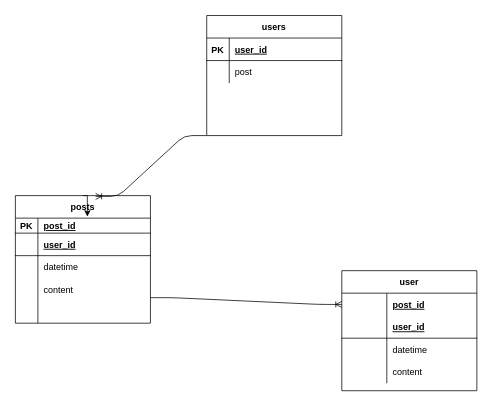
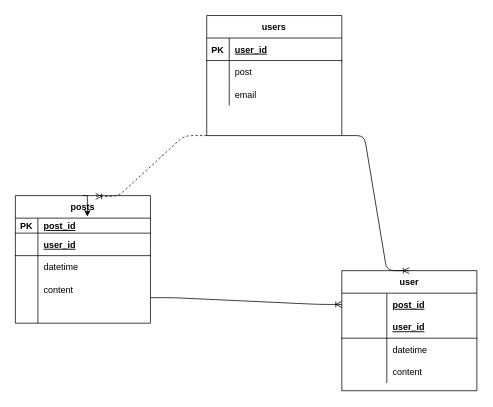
  <mxCell id="0" />
  <mxCell id="1" parent="0" />
  <mxCell id="2" value="users" style="shape=table;startSize=30;container=1;collapsible=1;childLayout=tableLayout;fixedRows=1;rowLines=0;fontStyle=1;align=center;resizeLast=1;" parent="1" vertex="1"><mxGeometry x="275" y="20" width="180" height="160" as="geometry" /></mxCell>
  <mxCell id="3" value="" style="shape=partialRectangle;collapsible=0;dropTarget=0;pointerEvents=0;fillColor=none;top=0;left=0;bottom=1;right=0;points=[[0,0.5],[1,0.5]];portConstraint=eastwest;" parent="2" vertex="1"><mxGeometry y="30" width="180" height="30" as="geometry" /></mxCell>
  <mxCell id="4" value="PK" style="shape=partialRectangle;connectable=0;fillColor=none;top=0;left=0;bottom=0;right=0;fontStyle=1;overflow=hidden;" parent="3" vertex="1"><mxGeometry width="30" height="30" as="geometry"><mxRectangle width="30" height="30" as="alternateBounds" /></mxGeometry></mxCell>
  <mxCell id="5" value="user_id" style="shape=partialRectangle;connectable=0;fillColor=none;top=0;left=0;bottom=0;right=0;align=left;spacingLeft=6;fontStyle=5;overflow=hidden;" parent="3" vertex="1"><mxGeometry x="30" width="150" height="30" as="geometry"><mxRectangle width="150" height="30" as="alternateBounds" /></mxGeometry></mxCell>
  <mxCell id="6" value="" style="shape=partialRectangle;collapsible=0;dropTarget=0;pointerEvents=0;fillColor=none;top=0;left=0;bottom=0;right=0;points=[[0,0.5],[1,0.5]];portConstraint=eastwest;" parent="2" vertex="1"><mxGeometry y="60" width="180" height="30" as="geometry" /></mxCell>
  <mxCell id="7" value="" style="shape=partialRectangle;connectable=0;fillColor=none;top=0;left=0;bottom=0;right=0;editable=1;overflow=hidden;" parent="6" vertex="1"><mxGeometry width="30" height="30" as="geometry"><mxRectangle width="30" height="30" as="alternateBounds" /></mxGeometry></mxCell>
  <mxCell id="8" value="post" style="shape=partialRectangle;connectable=0;fillColor=none;top=0;left=0;bottom=0;right=0;align=left;spacingLeft=6;overflow=hidden;" parent="6" vertex="1"><mxGeometry x="30" width="150" height="30" as="geometry"><mxRectangle width="150" height="30" as="alternateBounds" /></mxGeometry></mxCell>
  <mxCell id="9" value="" style="shape=partialRectangle;collapsible=0;dropTarget=0;pointerEvents=0;fillColor=none;top=0;left=0;bottom=0;right=0;points=[[0,0.5],[1,0.5]];portConstraint=eastwest;" parent="2" vertex="1"><mxGeometry y="90" width="180" height="30" as="geometry" /></mxCell>
  <mxCell id="10" value="" style="shape=partialRectangle;connectable=0;fillColor=none;top=0;left=0;bottom=0;right=0;editable=1;overflow=hidden;" parent="9" vertex="1"><mxGeometry width="30" height="30" as="geometry"><mxRectangle width="30" height="30" as="alternateBounds" /></mxGeometry></mxCell>
+ <mxCell id="11" value="email" style="shape=partialRectangle;connectable=0;fillColor=none;top=0;left=0;bottom=0;right=0;align=left;spacingLeft=6;overflow=hidden;" parent="9" vertex="1"><mxGeometry x="30" width="150" height="30" as="geometry"><mxRectangle width="150" height="30" as="alternateBounds" /></mxGeometry></mxCell>
  <mxCell id="12" value="" style="shape=partialRectangle;collapsible=0;dropTarget=0;pointerEvents=0;fillColor=none;top=0;left=0;bottom=0;right=0;points=[[0,0.5],[1,0.5]];portConstraint=eastwest;" parent="2" vertex="1"><mxGeometry y="120" width="180" height="30" as="geometry" /></mxCell>
  <mxCell id="13" value="" style="shape=partialRectangle;connectable=0;fillColor=none;top=0;left=0;bottom=0;right=0;editable=1;overflow=hidden;" parent="12" vertex="1"><mxGeometry width="30" height="30" as="geometry"><mxRectangle width="30" height="30" as="alternateBounds" /></mxGeometry></mxCell>
  <mxCell id="14" value="user" style="shape=table;startSize=30;container=1;collapsible=1;childLayout=tableLayout;fixedRows=1;rowLines=0;fontStyle=1;align=center;resizeLast=1;" parent="1" vertex="1"><mxGeometry x="455" y="360" width="180" height="160" as="geometry" /></mxCell>
  <mxCell id="15" value="" style="shape=partialRectangle;collapsible=0;dropTarget=0;pointerEvents=0;fillColor=none;top=0;left=0;bottom=0;right=0;points=[[0,0.5],[1,0.5]];portConstraint=eastwest;" parent="14" vertex="1"><mxGeometry y="30" width="180" height="30" as="geometry" /></mxCell>
  <mxCell id="16" value="post_id" style="shape=partialRectangle;connectable=0;fillColor=none;top=0;left=0;bottom=0;right=0;align=left;spacingLeft=6;fontStyle=5;overflow=hidden;" parent="15" vertex="1"><mxGeometry x="60" width="120" height="30" as="geometry"><mxRectangle width="120" height="30" as="alternateBounds" /></mxGeometry></mxCell>
  <mxCell id="17" value="" style="shape=partialRectangle;collapsible=0;dropTarget=0;pointerEvents=0;fillColor=none;top=0;left=0;bottom=1;right=0;points=[[0,0.5],[1,0.5]];portConstraint=eastwest;" parent="14" vertex="1"><mxGeometry y="60" width="180" height="30" as="geometry" /></mxCell>
  <mxCell id="18" value="user_id" style="shape=partialRectangle;connectable=0;fillColor=none;top=0;left=0;bottom=0;right=0;align=left;spacingLeft=6;fontStyle=5;overflow=hidden;" parent="17" vertex="1"><mxGeometry x="60" width="120" height="30" as="geometry"><mxRectangle width="120" height="30" as="alternateBounds" /></mxGeometry></mxCell>
  <mxCell id="19" value="" style="shape=partialRectangle;collapsible=0;dropTarget=0;pointerEvents=0;fillColor=none;top=0;left=0;bottom=0;right=0;points=[[0,0.5],[1,0.5]];portConstraint=eastwest;" parent="14" vertex="1"><mxGeometry y="90" width="180" height="30" as="geometry" /></mxCell>
  <mxCell id="20" value="" style="shape=partialRectangle;connectable=0;fillColor=none;top=0;left=0;bottom=0;right=0;editable=1;overflow=hidden;" parent="19" vertex="1"><mxGeometry width="60" height="30" as="geometry"><mxRectangle width="60" height="30" as="alternateBounds" /></mxGeometry></mxCell>
  <mxCell id="21" value="datetime  " style="shape=partialRectangle;connectable=0;fillColor=none;top=0;left=0;bottom=0;right=0;align=left;spacingLeft=6;overflow=hidden;" parent="19" vertex="1"><mxGeometry x="60" width="120" height="30" as="geometry"><mxRectangle width="120" height="30" as="alternateBounds" /></mxGeometry></mxCell>
  <mxCell id="22" value="" style="shape=partialRectangle;collapsible=0;dropTarget=0;pointerEvents=0;fillColor=none;top=0;left=0;bottom=0;right=0;points=[[0,0.5],[1,0.5]];portConstraint=eastwest;" parent="14" vertex="1"><mxGeometry y="120" width="180" height="30" as="geometry" /></mxCell>
  <mxCell id="23" value="" style="shape=partialRectangle;connectable=0;fillColor=none;top=0;left=0;bottom=0;right=0;editable=1;overflow=hidden;" parent="22" vertex="1"><mxGeometry width="60" height="30" as="geometry"><mxRectangle width="60" height="30" as="alternateBounds" /></mxGeometry></mxCell>
  <mxCell id="24" value="content" style="shape=partialRectangle;connectable=0;fillColor=none;top=0;left=0;bottom=0;right=0;align=left;spacingLeft=6;overflow=hidden;" parent="22" vertex="1"><mxGeometry x="60" width="120" height="30" as="geometry"><mxRectangle width="120" height="30" as="alternateBounds" /></mxGeometry></mxCell>
  <mxCell id="25" value="posts" style="shape=table;startSize=30;container=1;collapsible=1;childLayout=tableLayout;fixedRows=1;rowLines=0;fontStyle=1;align=center;resizeLast=1;" parent="1" vertex="1"><mxGeometry x="20" y="260" width="180" height="170" as="geometry" /></mxCell>
  <mxCell id="26" value="" style="shape=partialRectangle;collapsible=0;dropTarget=0;pointerEvents=0;fillColor=none;top=0;left=0;bottom=1;right=0;points=[[0,0.5],[1,0.5]];portConstraint=eastwest;" parent="25" vertex="1"><mxGeometry y="30" width="180" height="20" as="geometry" /></mxCell>
  <mxCell id="27" value="PK" style="shape=partialRectangle;connectable=0;fillColor=none;top=0;left=0;bottom=0;right=0;fontStyle=1;overflow=hidden;" parent="26" vertex="1"><mxGeometry width="30" height="20" as="geometry"><mxRectangle width="30" height="20" as="alternateBounds" /></mxGeometry></mxCell>
  <mxCell id="28" value="post_id" style="shape=partialRectangle;connectable=0;fillColor=none;top=0;left=0;bottom=0;right=0;align=left;spacingLeft=6;fontStyle=5;overflow=hidden;" parent="26" vertex="1"><mxGeometry x="30" width="150" height="20" as="geometry"><mxRectangle width="150" height="20" as="alternateBounds" /></mxGeometry></mxCell>
  <mxCell id="29" value="" style="shape=partialRectangle;collapsible=0;dropTarget=0;pointerEvents=0;fillColor=none;top=0;left=0;bottom=1;right=0;points=[[0,0.5],[1,0.5]];portConstraint=eastwest;" parent="25" vertex="1"><mxGeometry y="50" width="180" height="30" as="geometry" /></mxCell>
  <mxCell id="30" value="user_id" style="shape=partialRectangle;connectable=0;fillColor=none;top=0;left=0;bottom=0;right=0;align=left;spacingLeft=6;fontStyle=5;overflow=hidden;" parent="29" vertex="1"><mxGeometry x="30" width="150" height="30" as="geometry"><mxRectangle width="150" height="30" as="alternateBounds" /></mxGeometry></mxCell>
  <mxCell id="31" value="" style="shape=partialRectangle;collapsible=0;dropTarget=0;pointerEvents=0;fillColor=none;top=0;left=0;bottom=0;right=0;points=[[0,0.5],[1,0.5]];portConstraint=eastwest;" parent="25" vertex="1"><mxGeometry y="80" width="180" height="30" as="geometry" /></mxCell>
  <mxCell id="32" value="" style="shape=partialRectangle;connectable=0;fillColor=none;top=0;left=0;bottom=0;right=0;editable=1;overflow=hidden;" parent="31" vertex="1"><mxGeometry width="30" height="30" as="geometry"><mxRectangle width="30" height="30" as="alternateBounds" /></mxGeometry></mxCell>
  <mxCell id="33" value="datetime" style="shape=partialRectangle;connectable=0;fillColor=none;top=0;left=0;bottom=0;right=0;align=left;spacingLeft=6;overflow=hidden;" parent="31" vertex="1"><mxGeometry x="30" width="150" height="30" as="geometry"><mxRectangle width="150" height="30" as="alternateBounds" /></mxGeometry></mxCell>
  <mxCell id="34" value="" style="shape=partialRectangle;collapsible=0;dropTarget=0;pointerEvents=0;fillColor=none;top=0;left=0;bottom=0;right=0;points=[[0,0.5],[1,0.5]];portConstraint=eastwest;" parent="25" vertex="1"><mxGeometry y="110" width="180" height="30" as="geometry" /></mxCell>
  <mxCell id="35" value="" style="shape=partialRectangle;connectable=0;fillColor=none;top=0;left=0;bottom=0;right=0;editable=1;overflow=hidden;" parent="34" vertex="1"><mxGeometry width="30" height="30" as="geometry"><mxRectangle width="30" height="30" as="alternateBounds" /></mxGeometry></mxCell>
  <mxCell id="36" value="content" style="shape=partialRectangle;connectable=0;fillColor=none;top=0;left=0;bottom=0;right=0;align=left;spacingLeft=6;overflow=hidden;" parent="34" vertex="1"><mxGeometry x="30" width="150" height="30" as="geometry"><mxRectangle width="150" height="30" as="alternateBounds" /></mxGeometry></mxCell>
  <mxCell id="37" value="" style="shape=partialRectangle;collapsible=0;dropTarget=0;pointerEvents=0;fillColor=none;top=0;left=0;bottom=0;right=0;points=[[0,0.5],[1,0.5]];portConstraint=eastwest;" parent="25" vertex="1"><mxGeometry y="140" width="180" height="30" as="geometry" /></mxCell>
  <mxCell id="38" value="" style="shape=partialRectangle;connectable=0;fillColor=none;top=0;left=0;bottom=0;right=0;editable=1;overflow=hidden;" parent="37" vertex="1"><mxGeometry width="30" height="30" as="geometry"><mxRectangle width="30" height="30" as="alternateBounds" /></mxGeometry></mxCell>
  <mxCell id="39" value="" style="shape=partialRectangle;connectable=0;fillColor=none;top=0;left=0;bottom=0;right=0;align=left;spacingLeft=6;overflow=hidden;" parent="37" vertex="1"><mxGeometry x="30" width="150" height="30" as="geometry"><mxRectangle width="150" height="30" as="alternateBounds" /></mxGeometry></mxCell>
  <mxCell id="40" style="edgeStyle=orthogonalEdgeStyle;rounded=0;orthogonalLoop=1;jettySize=auto;html=1;exitX=0.5;exitY=0;exitDx=0;exitDy=0;entryX=0.533;entryY=-0.1;entryDx=0;entryDy=0;entryPerimeter=0;" parent="25" source="25" target="26" edge="1"><mxGeometry relative="1" as="geometry" /></mxCell>
- <mxCell id="41" value="" style="edgeStyle=entityRelationEdgeStyle;fontSize=12;html=1;endArrow=ERoneToMany;exitX=0;exitY=1;exitDx=0;exitDy=0;entryX=0.594;entryY=0.006;entryDx=0;entryDy=0;entryPerimeter=0;" parent="1" source="2" target="25" edge="1"><mxGeometry width="100" height="100" relative="1" as="geometry"><mxPoint x="280" y="270" as="sourcePoint" /><mxPoint x="380" y="170" as="targetPoint" /></mxGeometry></mxCell>
+ <mxCell id="41" value="" style="edgeStyle=entityRelationEdgeStyle;fontSize=12;html=1;endArrow=ERoneToMany;exitX=0;exitY=1;exitDx=0;exitDy=0;entryX=0.594;entryY=0.006;entryDx=0;entryDy=0;entryPerimeter=0;dashed=1;" parent="1" source="2" target="25" edge="1"><mxGeometry width="100" height="100" relative="1" as="geometry"><mxPoint x="280" y="270" as="sourcePoint" /><mxPoint x="380" y="170" as="targetPoint" /></mxGeometry></mxCell>
+ <mxCell id="42" value="" style="edgeStyle=entityRelationEdgeStyle;fontSize=12;html=1;endArrow=ERoneToMany;exitX=1;exitY=1;exitDx=0;exitDy=0;entryX=0.5;entryY=0;entryDx=0;entryDy=0;" parent="1" source="2" target="14" edge="1"><mxGeometry width="100" height="100" relative="1" as="geometry"><mxPoint x="410" y="250" as="sourcePoint" /><mxPoint x="510" y="150" as="targetPoint" /></mxGeometry></mxCell>
  <mxCell id="43" value="" style="edgeStyle=entityRelationEdgeStyle;fontSize=12;html=1;endArrow=ERoneToMany;exitX=1;exitY=0.867;exitDx=0;exitDy=0;exitPerimeter=0;" parent="1" source="34" target="15" edge="1"><mxGeometry width="100" height="100" relative="1" as="geometry"><mxPoint x="200" y="400" as="sourcePoint" /><mxPoint x="300" y="300" as="targetPoint" /></mxGeometry></mxCell>
